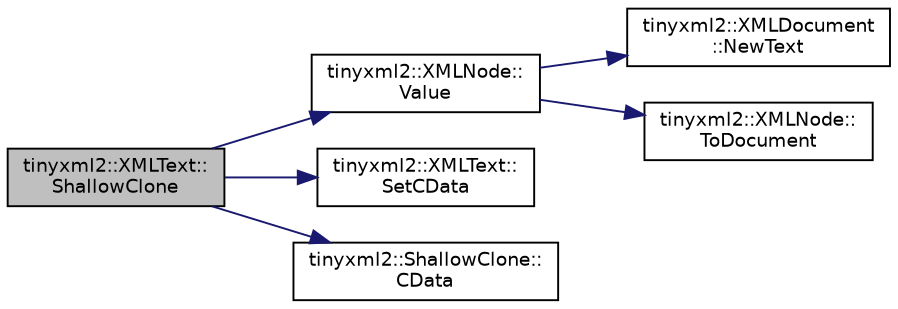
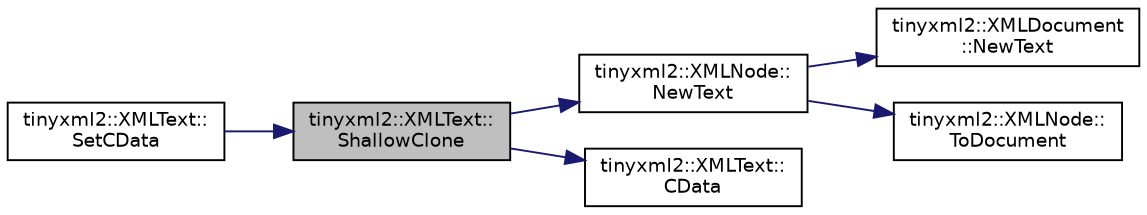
  digraph {
    rankdir=LR
    node [color=black fillcolor=white fontname=Helvetica fontsize=10 shape=record style=filled]
    edge [color=midnightblue fontname=Helvetica fontsize=10 labelfontname=Helvetica labelfontsize=10 style=solid]
    n1 [fillcolor=grey75 fontcolor=black height=0.2 label="tinyxml2::XMLText::\lShallowClone" width=0.4]
-   n2 [height=0.2 label="tinyxml2::XMLNode::\lValue" width=0.4]
+   n2 [height=0.2 label="tinyxml2::XMLNode::\lNewText" width=0.4]
    n3 [height=0.2 label="tinyxml2::XMLText::\lSetCData" width=0.4]
-   n4 [height=0.2 label="tinyxml2::ShallowClone::\lCData" width=0.4]
+   n4 [height=0.2 label="tinyxml2::XMLText::\lCData" width=0.4]
    n5 [height=0.2 label="tinyxml2::XMLDocument\l::NewText" width=0.4]
    n6 [height=0.2 label="tinyxml2::XMLNode::\lToDocument" width=0.4]
    n1 -> n2
-   n1 -> n3
+   n3 -> n1
    n1 -> n4
    n2 -> n5
    n2 -> n6
  }
